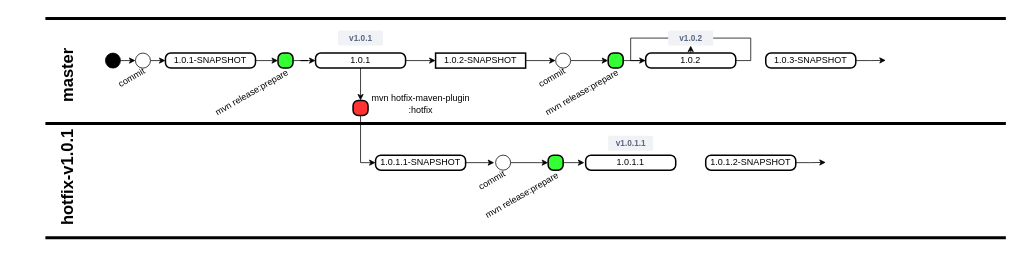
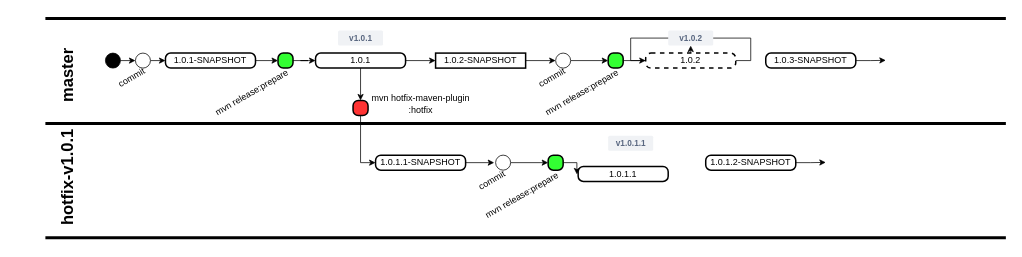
  <mxCell id="0" />
  <mxCell id="1" parent="0" />
  <mxCell id="2" style="edgeStyle=orthogonalEdgeStyle;rounded=0;orthogonalLoop=1;jettySize=auto;html=1;exitX=1;exitY=0.5;exitDx=0;exitDy=0;entryX=0;entryY=0.5;entryDx=0;entryDy=0;" edge="1" parent="1" source="3" target="5"><mxGeometry relative="1" as="geometry" /></mxCell>
  <mxCell id="3" value="" style="ellipse;whiteSpace=wrap;html=1;aspect=fixed;fillColor=#000000;" vertex="1" parent="1"><mxGeometry x="140" y="70" width="20" height="20" as="geometry" /></mxCell>
  <mxCell id="4" style="edgeStyle=orthogonalEdgeStyle;rounded=0;orthogonalLoop=1;jettySize=auto;html=1;exitX=1;exitY=0.5;exitDx=0;exitDy=0;entryX=0;entryY=0.5;entryDx=0;entryDy=0;entryPerimeter=0;" edge="1" parent="1" source="5"><mxGeometry relative="1" as="geometry"><mxPoint x="220" y="80.005" as="targetPoint" /></mxGeometry></mxCell>
  <mxCell id="5" value="" style="ellipse;whiteSpace=wrap;html=1;aspect=fixed;fillColor=#FFFFFF;" vertex="1" parent="1"><mxGeometry x="180" y="70" width="20" height="20" as="geometry" /></mxCell>
  <mxCell id="6" value="commit" style="text;html=1;align=center;verticalAlign=middle;resizable=0;points=[];autosize=1;strokeColor=none;fillColor=none;rotation=-30;" vertex="1" parent="1"><mxGeometry x="150" y="93.13" width="50" height="20" as="geometry" /></mxCell>
  <mxCell id="7" style="edgeStyle=orthogonalEdgeStyle;rounded=0;orthogonalLoop=1;jettySize=auto;html=1;exitX=1;exitY=0.5;exitDx=0;exitDy=0;entryX=0;entryY=0.5;entryDx=0;entryDy=0;" edge="1" parent="1" source="8" target="10"><mxGeometry relative="1" as="geometry" /></mxCell>
  <mxCell id="8" value="&lt;span&gt;1.0.1-SNAPSHOT&lt;/span&gt;" style="rounded=1;whiteSpace=wrap;html=1;absoluteArcSize=1;arcSize=14;strokeWidth=2;fillColor=#FFFFFF;" vertex="1" parent="1"><mxGeometry x="220" y="70" width="120" height="20" as="geometry" /></mxCell>
  <mxCell id="9" style="edgeStyle=orthogonalEdgeStyle;rounded=0;orthogonalLoop=1;jettySize=auto;html=1;entryX=0;entryY=0.5;entryDx=0;entryDy=0;" edge="1" parent="1" source="10" target="14"><mxGeometry relative="1" as="geometry" /></mxCell>
  <mxCell id="10" value="" style="rounded=1;whiteSpace=wrap;html=1;absoluteArcSize=1;arcSize=14;strokeWidth=2;fillColor=#33FF33;aspect=fixed;" vertex="1" parent="1"><mxGeometry x="370" y="70" width="20" height="20" as="geometry" /></mxCell>
  <mxCell id="11" value="mvn release:prepare" style="text;html=1;align=center;verticalAlign=middle;resizable=0;points=[];autosize=1;strokeColor=none;fillColor=none;rotation=-30;" vertex="1" parent="1"><mxGeometry x="270" y="113.13" width="130" height="20" as="geometry" /></mxCell>
  <mxCell id="12" style="edgeStyle=orthogonalEdgeStyle;rounded=0;orthogonalLoop=1;jettySize=auto;html=1;exitX=1;exitY=0.5;exitDx=0;exitDy=0;entryX=0;entryY=0.5;entryDx=0;entryDy=0;" edge="1" parent="1" source="14" target="16"><mxGeometry relative="1" as="geometry" /></mxCell>
  <mxCell id="13" style="edgeStyle=orthogonalEdgeStyle;rounded=0;orthogonalLoop=1;jettySize=auto;html=1;exitX=0.5;exitY=1;exitDx=0;exitDy=0;entryX=0.5;entryY=0;entryDx=0;entryDy=0;" edge="1" parent="1" source="14" target="27"><mxGeometry relative="1" as="geometry" /></mxCell>
  <mxCell id="14" value="&lt;span&gt;1.0.1&lt;br&gt;&lt;/span&gt;" style="rounded=1;whiteSpace=wrap;html=1;absoluteArcSize=1;arcSize=14;strokeWidth=2;fillColor=#FFFFFF;" vertex="1" parent="1"><mxGeometry x="420" y="70" width="120" height="20" as="geometry" /></mxCell>
  <mxCell id="15" style="edgeStyle=orthogonalEdgeStyle;rounded=0;orthogonalLoop=1;jettySize=auto;html=1;exitX=1;exitY=0.5;exitDx=0;exitDy=0;entryX=0;entryY=0.5;entryDx=0;entryDy=0;" edge="1" parent="1" source="16" target="18"><mxGeometry relative="1" as="geometry" /></mxCell>
  <mxCell id="16" value="&lt;span&gt;1.0.2-SNAPSHOT&lt;/span&gt;" style="whiteSpace=wrap;html=1;absoluteArcSize=1;arcSize=14;strokeWidth=2;fillColor=#FFFFFF;rounded=0;" vertex="1" parent="1"><mxGeometry x="580" y="70" width="120" height="20" as="geometry" /></mxCell>
  <mxCell id="17" style="edgeStyle=orthogonalEdgeStyle;rounded=0;orthogonalLoop=1;jettySize=auto;html=1;exitX=1;exitY=0.5;exitDx=0;exitDy=0;entryX=0;entryY=0.5;entryDx=0;entryDy=0;" edge="1" parent="1" source="18" target="21"><mxGeometry relative="1" as="geometry" /></mxCell>
  <mxCell id="18" value="" style="ellipse;whiteSpace=wrap;html=1;aspect=fixed;fillColor=#FFFFFF;" vertex="1" parent="1"><mxGeometry x="740" y="70" width="20" height="20" as="geometry" /></mxCell>
  <mxCell id="19" value="commit" style="text;html=1;align=center;verticalAlign=middle;resizable=0;points=[];autosize=1;strokeColor=none;fillColor=none;rotation=-30;" vertex="1" parent="1"><mxGeometry x="710" y="93.13" width="50" height="20" as="geometry" /></mxCell>
  <mxCell id="20" style="edgeStyle=orthogonalEdgeStyle;rounded=0;orthogonalLoop=1;jettySize=auto;html=1;exitX=1;exitY=0.5;exitDx=0;exitDy=0;entryX=0;entryY=0.5;entryDx=0;entryDy=0;" edge="1" parent="1" source="21" target="23"><mxGeometry relative="1" as="geometry" /></mxCell>
  <mxCell id="21" value="" style="rounded=1;whiteSpace=wrap;html=1;absoluteArcSize=1;arcSize=14;strokeWidth=2;fillColor=#33FF33;aspect=fixed;" vertex="1" parent="1"><mxGeometry x="810" y="70" width="20" height="20" as="geometry" /></mxCell>
  <mxCell id="22" style="edgeStyle=orthogonalEdgeStyle;rounded=0;orthogonalLoop=1;jettySize=auto;html=1;exitX=1;exitY=0.5;exitDx=0;exitDy=0;" edge="1" parent="1" source="23" target="45"><mxGeometry relative="1" as="geometry" /></mxCell>
- <mxCell id="23" value="&lt;span&gt;1.0.2&lt;br&gt;&lt;/span&gt;" style="rounded=1;whiteSpace=wrap;html=1;absoluteArcSize=1;arcSize=14;strokeWidth=2;fillColor=#FFFFFF;" vertex="1" parent="1"><mxGeometry x="860" y="70" width="120" height="20" as="geometry" /></mxCell>
+ <mxCell id="23" value="&lt;span&gt;1.0.2&lt;br&gt;&lt;/span&gt;" style="rounded=1;whiteSpace=wrap;html=1;absoluteArcSize=1;arcSize=14;strokeWidth=2;fillColor=#FFFFFF;dashed=1;" vertex="1" parent="1"><mxGeometry x="860" y="70" width="120" height="20" as="geometry" /></mxCell>
  <mxCell id="24" style="edgeStyle=orthogonalEdgeStyle;rounded=0;orthogonalLoop=1;jettySize=auto;html=1;exitX=1;exitY=0.5;exitDx=0;exitDy=0;" edge="1" parent="1" source="25"><mxGeometry relative="1" as="geometry"><mxPoint x="1180" y="79.667" as="targetPoint" /></mxGeometry></mxCell>
  <mxCell id="25" value="&lt;span&gt;1.0.3-SNAPSHOT&lt;/span&gt;" style="rounded=1;whiteSpace=wrap;html=1;absoluteArcSize=1;arcSize=14;strokeWidth=2;fillColor=#FFFFFF;" vertex="1" parent="1"><mxGeometry x="1020" y="70" width="120" height="20" as="geometry" /></mxCell>
  <mxCell id="26" style="edgeStyle=orthogonalEdgeStyle;rounded=0;orthogonalLoop=1;jettySize=auto;html=1;exitX=0.5;exitY=1;exitDx=0;exitDy=0;entryX=0;entryY=0.5;entryDx=0;entryDy=0;" edge="1" parent="1" source="27" target="29"><mxGeometry relative="1" as="geometry" /></mxCell>
  <mxCell id="27" value="" style="rounded=1;whiteSpace=wrap;html=1;absoluteArcSize=1;arcSize=14;strokeWidth=2;fillColor=#FF3333;aspect=fixed;" vertex="1" parent="1"><mxGeometry x="470" y="133.13" width="20" height="20" as="geometry" /></mxCell>
  <mxCell id="28" style="edgeStyle=orthogonalEdgeStyle;rounded=0;orthogonalLoop=1;jettySize=auto;html=1;exitX=1;exitY=0.5;exitDx=0;exitDy=0;entryX=-0.097;entryY=0.492;entryDx=0;entryDy=0;entryPerimeter=0;" edge="1" parent="1" source="29" target="32"><mxGeometry relative="1" as="geometry" /></mxCell>
  <mxCell id="29" value="&lt;span&gt;1.0.1.1-SNAPSHOT&lt;/span&gt;" style="rounded=1;whiteSpace=wrap;html=1;absoluteArcSize=1;arcSize=14;strokeWidth=2;fillColor=#FFFFFF;" vertex="1" parent="1"><mxGeometry x="500" y="206" width="120" height="20" as="geometry" /></mxCell>
  <mxCell id="30" value="mvn hotfix-maven-plugin&lt;br&gt;:hotfix" style="text;html=1;align=center;verticalAlign=middle;resizable=0;points=[];autosize=1;strokeColor=none;fillColor=none;rotation=0;" vertex="1" parent="1"><mxGeometry x="485" y="123.13" width="150" height="30" as="geometry" /></mxCell>
  <mxCell id="31" style="edgeStyle=orthogonalEdgeStyle;rounded=0;orthogonalLoop=1;jettySize=auto;html=1;exitX=1;exitY=0.5;exitDx=0;exitDy=0;entryX=0;entryY=0.5;entryDx=0;entryDy=0;" edge="1" parent="1" source="32" target="35"><mxGeometry relative="1" as="geometry" /></mxCell>
  <mxCell id="32" value="" style="ellipse;whiteSpace=wrap;html=1;aspect=fixed;fillColor=#FFFFFF;" vertex="1" parent="1"><mxGeometry x="660" y="206" width="20" height="20" as="geometry" /></mxCell>
  <mxCell id="33" value="commit" style="text;html=1;align=center;verticalAlign=middle;resizable=0;points=[];autosize=1;strokeColor=none;fillColor=none;rotation=-30;" vertex="1" parent="1"><mxGeometry x="630" y="230" width="50" height="20" as="geometry" /></mxCell>
  <mxCell id="34" style="edgeStyle=orthogonalEdgeStyle;rounded=0;orthogonalLoop=1;jettySize=auto;html=1;exitX=1;exitY=0.5;exitDx=0;exitDy=0;entryX=-0.014;entryY=0.533;entryDx=0;entryDy=0;entryPerimeter=0;" edge="1" parent="1" source="35" target="36"><mxGeometry relative="1" as="geometry" /></mxCell>
  <mxCell id="35" value="" style="rounded=1;whiteSpace=wrap;html=1;absoluteArcSize=1;arcSize=14;strokeWidth=2;fillColor=#33FF33;aspect=fixed;" vertex="1" parent="1"><mxGeometry x="730" y="206" width="20" height="20" as="geometry" /></mxCell>
- <mxCell id="36" value="&lt;span&gt;1.0.1.1&lt;br&gt;&lt;/span&gt;" style="rounded=1;whiteSpace=wrap;html=1;absoluteArcSize=1;arcSize=14;strokeWidth=2;fillColor=#FFFFFF;" vertex="1" parent="1"><mxGeometry x="780" y="206" width="120" height="20" as="geometry" /></mxCell>
+ <mxCell id="36" value="&lt;span&gt;1.0.1.1&lt;br&gt;&lt;/span&gt;" style="rounded=1;whiteSpace=wrap;html=1;absoluteArcSize=1;arcSize=14;strokeWidth=2;fillColor=#FFFFFF;" vertex="1" parent="1"><mxGeometry x="770" y="221" width="120" height="20" as="geometry" /></mxCell>
  <mxCell id="37" style="edgeStyle=orthogonalEdgeStyle;rounded=0;orthogonalLoop=1;jettySize=auto;html=1;exitX=1;exitY=0.5;exitDx=0;exitDy=0;" edge="1" parent="1" source="38"><mxGeometry relative="1" as="geometry"><mxPoint x="1100" y="215.667" as="targetPoint" /></mxGeometry></mxCell>
  <mxCell id="38" value="&lt;span&gt;1.0.1.2-SNAPSHOT&lt;/span&gt;" style="rounded=1;whiteSpace=wrap;html=1;absoluteArcSize=1;arcSize=14;strokeWidth=2;fillColor=#FFFFFF;" vertex="1" parent="1"><mxGeometry x="940" y="206" width="120" height="20" as="geometry" /></mxCell>
  <mxCell id="39" value="mvn release:prepare" style="text;html=1;align=center;verticalAlign=middle;resizable=0;points=[];autosize=1;strokeColor=none;fillColor=none;rotation=-30;" vertex="1" parent="1"><mxGeometry x="630" y="250" width="130" height="20" as="geometry" /></mxCell>
  <mxCell id="40" value="mvn release:prepare" style="text;html=1;align=center;verticalAlign=middle;resizable=0;points=[];autosize=1;strokeColor=none;fillColor=none;rotation=-30;" vertex="1" parent="1"><mxGeometry x="710" y="113.13" width="130" height="20" as="geometry" /></mxCell>
  <mxCell id="41" value="" style="line;strokeWidth=4;fillColor=none;align=left;verticalAlign=middle;spacingTop=-1;spacingLeft=3;spacingRight=3;rotatable=0;labelPosition=right;points=[];portConstraint=eastwest;" vertex="1" parent="1"><mxGeometry x="60" y="20" width="1280" height="8" as="geometry" /></mxCell>
  <mxCell id="42" value="" style="line;strokeWidth=4;fillColor=none;align=left;verticalAlign=middle;spacingTop=-1;spacingLeft=3;spacingRight=3;rotatable=0;labelPosition=right;points=[];portConstraint=eastwest;" vertex="1" parent="1"><mxGeometry x="60" y="160" width="1280" height="8" as="geometry" /></mxCell>
  <mxCell id="43" value="" style="line;strokeWidth=4;fillColor=none;align=left;verticalAlign=middle;spacingTop=-1;spacingLeft=3;spacingRight=3;rotatable=0;labelPosition=right;points=[];portConstraint=eastwest;" vertex="1" parent="1"><mxGeometry x="60" y="312" width="1280" height="8" as="geometry" /></mxCell>
  <mxCell id="44" value="v1.0.1" style="dashed=0;html=1;fillColor=#F0F2F5;strokeColor=none;align=center;rounded=1;arcSize=10;fontColor=#596780;fontStyle=1;fontSize=11;shadow=0" vertex="1" parent="1"><mxGeometry x="450" y="40" width="60" height="20" as="geometry" /></mxCell>
  <mxCell id="45" value="v1.0.2" style="dashed=0;html=1;fillColor=#F0F2F5;strokeColor=none;align=center;rounded=1;arcSize=10;fontColor=#596780;fontStyle=1;fontSize=11;shadow=0" vertex="1" parent="1"><mxGeometry x="890" y="40" width="60" height="20" as="geometry" /></mxCell>
  <mxCell id="46" value="v1.0.1.1" style="dashed=0;html=1;fillColor=#F0F2F5;strokeColor=none;align=center;rounded=1;arcSize=10;fontColor=#596780;fontStyle=1;fontSize=11;shadow=0" vertex="1" parent="1"><mxGeometry x="810" y="180" width="60" height="20" as="geometry" /></mxCell>
  <mxCell id="47" value="&lt;b&gt;&lt;font style=&quot;font-size: 22px&quot;&gt;master&lt;/font&gt;&lt;/b&gt;" style="text;html=1;align=center;verticalAlign=middle;resizable=0;points=[];autosize=1;strokeColor=none;fillColor=none;rotation=-90;" vertex="1" parent="1"><mxGeometry x="45" y="90" width="90" height="20" as="geometry" /></mxCell>
  <mxCell id="48" value="&lt;b&gt;&lt;font style=&quot;font-size: 22px&quot;&gt;hotfix-v1.0.1&lt;/font&gt;&lt;/b&gt;" style="text;html=1;align=center;verticalAlign=middle;resizable=0;points=[];autosize=1;strokeColor=none;fillColor=none;rotation=-90;" vertex="1" parent="1"><mxGeometry x="20" y="226" width="140" height="20" as="geometry" /></mxCell>
